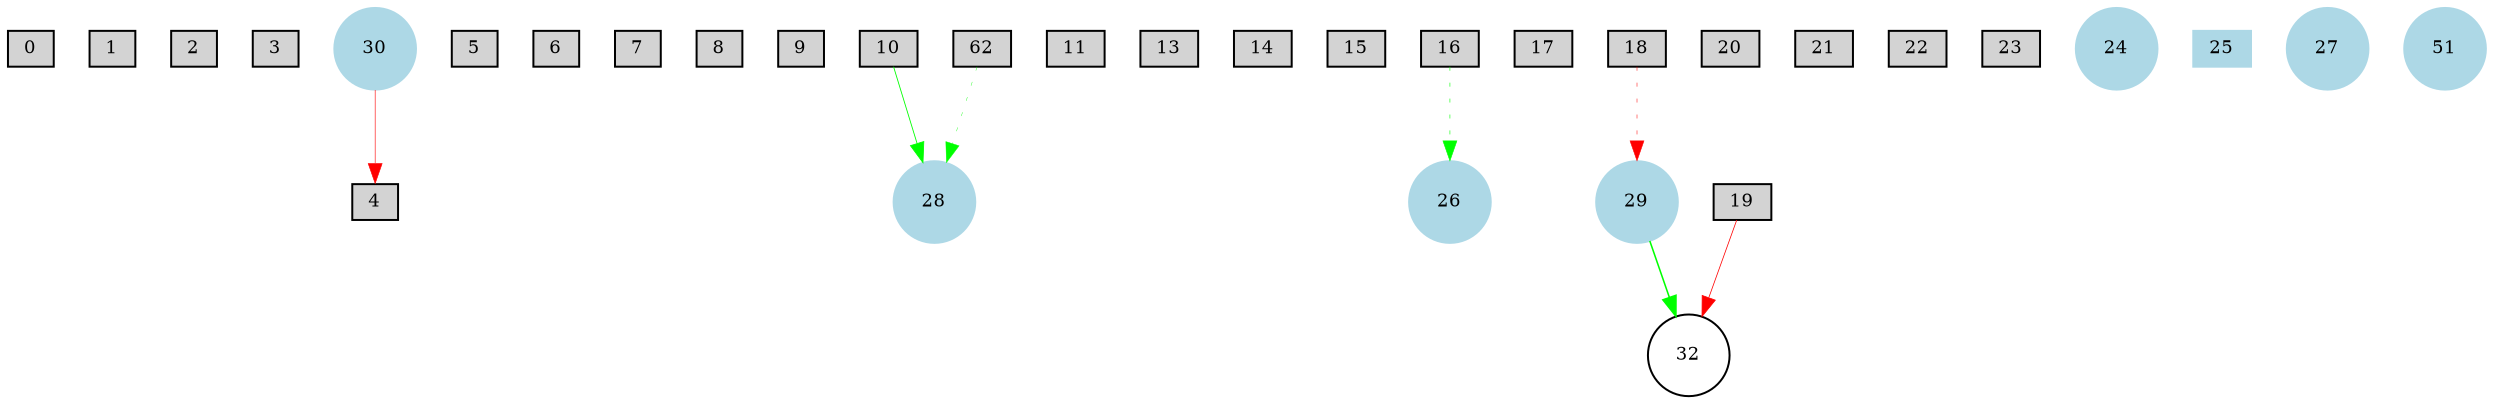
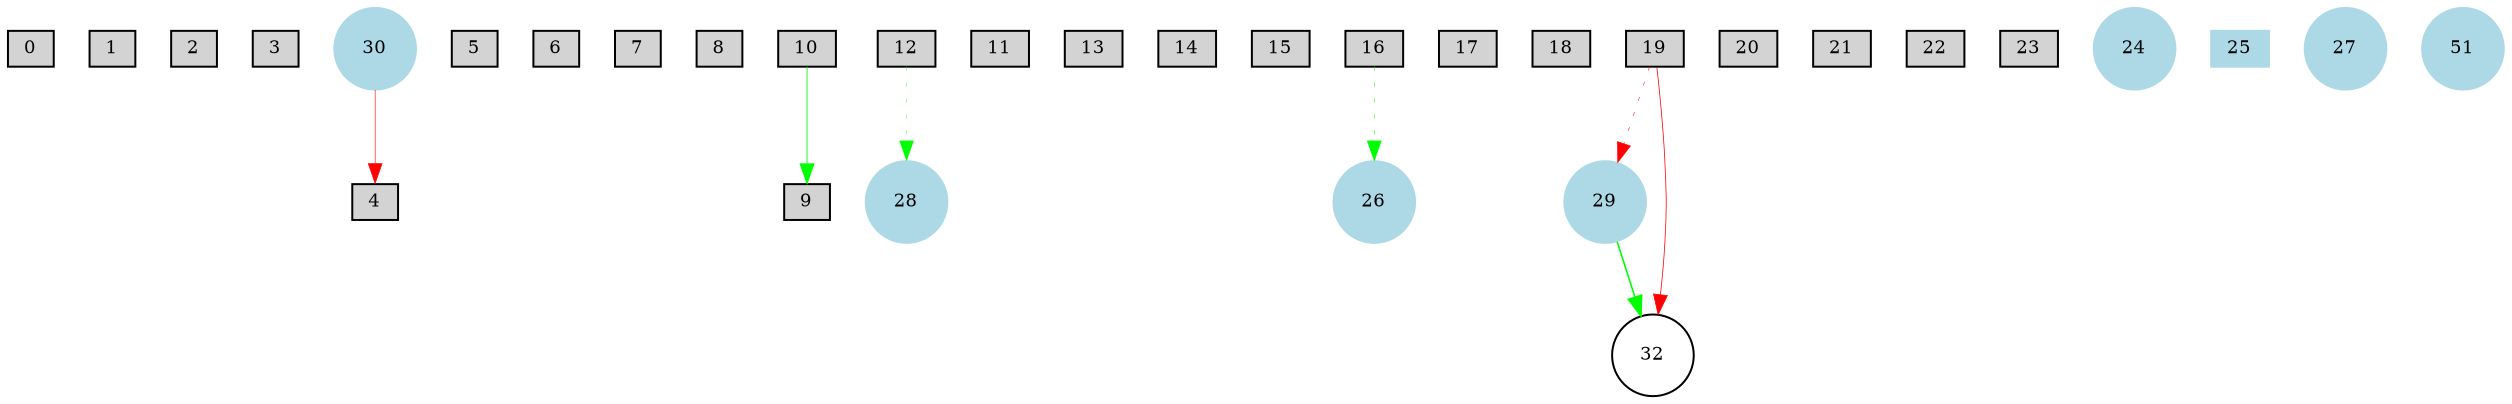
  digraph {
    node [fontsize=9 shape=box style=filled]
    edge [color=green style=solid]
    0 [height=0.2 width=0.2]
    1 [height=0.2 width=0.2]
    2 [height=0.2 width=0.2]
    3 [height=0.2 width=0.2]
    4 [height=0.2 width=0.2]
    30 [color=lightblue height=0.2 shape=circle width=0.2]
    5 [height=0.2 width=0.2]
    6 [height=0.2 width=0.2]
    7 [height=0.2 width=0.2]
    8 [height=0.2 width=0.2]
    9 [height=0.2 width=0.2]
    10 [height=0.2 width=0.2]
    28 [color=lightblue height=0.2 shape=circle width=0.2]
    11 [height=0.2 width=0.2]
-   12 [height=0.2 width=0.2 label=62]
+   12 [height=0.2 width=0.2]
    13 [height=0.2 width=0.2]
    14 [height=0.2 width=0.2]
    15 [height=0.2 width=0.2]
    16 [height=0.2 width=0.2]
    26 [color=lightblue height=0.2 shape=circle width=0.2]
    17 [height=0.2 width=0.2]
    18 [height=0.2 width=0.2]
    19 [height=0.2 width=0.2]
    29 [color=lightblue height=0.2 shape=circle width=0.2]
    32 [height=0.2 shape=circle width=0.2 style=""]
    20 [height=0.2 width=0.2]
    21 [height=0.2 width=0.2]
    22 [height=0.2 width=0.2]
    23 [height=0.2 width=0.2]
    24 [color=lightblue height=0.2 shape=circle width=0.2]
    25 [color=lightblue height=0.2 width=0.2]
    27 [color=lightblue height=0.2 shape=circle width=0.2]
    n33 [color=lightblue height=0.2 label=51 shape=circle width=0.2]
    30 -> 4 [color=red penwidth=0.3034656022062926]
-   10 -> 28 [penwidth=0.429650665036569]
+   10 -> 9 [penwidth=0.429650665036569]
    12 -> 28 [penwidth=0.18989165573644423 style=dotted]
    16 -> 26 [penwidth=0.2987468995298686 style=dotted]
-   18 -> 29 [color=red penwidth=0.2601303352781622 style=dotted]
+   19 -> 29 [color=red penwidth=0.2601303352781622 style=dotted]
    19 -> 32 [color=red penwidth=0.3867589540866243]
    29 -> 32 [penwidth=0.7772429626358608]
  }
